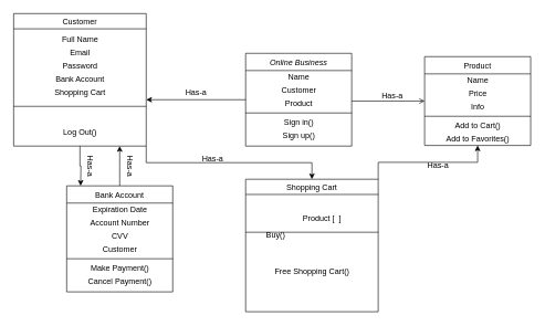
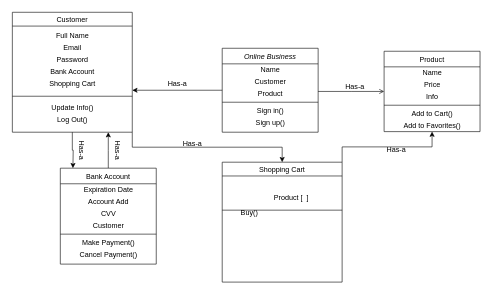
  <mxCell id="0" />
  <mxCell id="1" parent="0" />
  <mxCell id="2" value="Online Business" style="swimlane;fontStyle=2;align=center;verticalAlign=top;childLayout=stackLayout;horizontal=1;startSize=26;horizontalStack=0;resizeParent=1;resizeLast=0;collapsible=1;marginBottom=0;rounded=0;shadow=0;strokeWidth=1;" parent="1" vertex="1"><mxGeometry x="370" y="80" width="160" height="140" as="geometry"><mxRectangle x="230" y="140" width="160" height="26" as="alternateBounds" /></mxGeometry></mxCell>
  <mxCell id="3" value="Name" style="text;html=1;resizable=0;autosize=1;align=center;verticalAlign=middle;points=[];fillColor=none;strokeColor=none;rounded=0;" vertex="1" parent="2"><mxGeometry y="26" width="160" height="20" as="geometry" /></mxCell>
  <mxCell id="4" value="Customer" style="text;html=1;resizable=0;autosize=1;align=center;verticalAlign=middle;points=[];fillColor=none;strokeColor=none;rounded=0;" vertex="1" parent="2"><mxGeometry y="46" width="160" height="20" as="geometry" /></mxCell>
  <mxCell id="5" value="Product" style="text;html=1;resizable=0;autosize=1;align=center;verticalAlign=middle;points=[];fillColor=none;strokeColor=none;rounded=0;" vertex="1" parent="2"><mxGeometry y="66" width="160" height="20" as="geometry" /></mxCell>
  <mxCell id="6" value="" style="line;html=1;strokeWidth=1;align=left;verticalAlign=middle;spacingTop=-1;spacingLeft=3;spacingRight=3;rotatable=0;labelPosition=right;points=[];portConstraint=eastwest;" parent="2" vertex="1"><mxGeometry y="86" width="160" height="8" as="geometry" /></mxCell>
  <mxCell id="7" value="Sign in()" style="text;html=1;resizable=0;autosize=1;align=center;verticalAlign=middle;points=[];fillColor=none;strokeColor=none;rounded=0;" vertex="1" parent="2"><mxGeometry y="94" width="160" height="20" as="geometry" /></mxCell>
  <mxCell id="8" value="Sign up()" style="text;html=1;resizable=0;autosize=1;align=center;verticalAlign=middle;points=[];fillColor=none;strokeColor=none;rounded=0;" vertex="1" parent="2"><mxGeometry y="114" width="160" height="20" as="geometry" /></mxCell>
  <mxCell id="9" style="edgeStyle=orthogonalEdgeStyle;rounded=0;orthogonalLoop=1;jettySize=auto;html=1;exitX=0.5;exitY=0;exitDx=0;exitDy=0;" edge="1" parent="1" source="10"><mxGeometry relative="1" as="geometry"><mxPoint x="180" y="220" as="targetPoint" /></mxGeometry></mxCell>
  <mxCell id="10" value="Bank Account" style="swimlane;fontStyle=0;align=center;verticalAlign=top;childLayout=stackLayout;horizontal=1;startSize=26;horizontalStack=0;resizeParent=1;resizeLast=0;collapsible=1;marginBottom=0;rounded=0;shadow=0;strokeWidth=1;" parent="1" vertex="1"><mxGeometry x="100" y="280" width="160" height="160" as="geometry"><mxRectangle x="130" y="380" width="160" height="26" as="alternateBounds" /></mxGeometry></mxCell>
  <mxCell id="11" value="Expiration Date" style="text;html=1;resizable=0;autosize=1;align=center;verticalAlign=middle;points=[];fillColor=none;strokeColor=none;rounded=0;" vertex="1" parent="10"><mxGeometry y="26" width="160" height="20" as="geometry" /></mxCell>
- <mxCell id="12" value="Account Number" style="text;html=1;resizable=0;autosize=1;align=center;verticalAlign=middle;points=[];fillColor=none;strokeColor=none;rounded=0;" vertex="1" parent="10"><mxGeometry y="46" width="160" height="20" as="geometry" /></mxCell>
+ <mxCell id="12" value="Account Add" style="text;html=1;resizable=0;autosize=1;align=center;verticalAlign=middle;points=[];fillColor=none;strokeColor=none;rounded=0;" vertex="1" parent="10"><mxGeometry y="46" width="160" height="20" as="geometry" /></mxCell>
  <mxCell id="13" value="CVV" style="text;html=1;resizable=0;autosize=1;align=center;verticalAlign=middle;points=[];fillColor=none;strokeColor=none;rounded=0;" vertex="1" parent="10"><mxGeometry y="66" width="160" height="20" as="geometry" /></mxCell>
  <mxCell id="14" value="Customer" style="text;html=1;resizable=0;autosize=1;align=center;verticalAlign=middle;points=[];fillColor=none;strokeColor=none;rounded=0;" vertex="1" parent="10"><mxGeometry y="86" width="160" height="20" as="geometry" /></mxCell>
  <mxCell id="15" value="" style="line;html=1;strokeWidth=1;align=left;verticalAlign=middle;spacingTop=-1;spacingLeft=3;spacingRight=3;rotatable=0;labelPosition=right;points=[];portConstraint=eastwest;" parent="10" vertex="1"><mxGeometry y="106" width="160" height="8" as="geometry" /></mxCell>
  <mxCell id="16" value="Make Payment()" style="text;html=1;resizable=0;autosize=1;align=center;verticalAlign=middle;points=[];fillColor=none;strokeColor=none;rounded=0;" vertex="1" parent="10"><mxGeometry y="114" width="160" height="20" as="geometry" /></mxCell>
  <mxCell id="17" value="Cancel Payment()" style="text;html=1;resizable=0;autosize=1;align=center;verticalAlign=middle;points=[];fillColor=none;strokeColor=none;rounded=0;" vertex="1" parent="10"><mxGeometry y="134" width="160" height="20" as="geometry" /></mxCell>
  <mxCell id="18" value="Product" style="swimlane;fontStyle=0;align=center;verticalAlign=top;childLayout=stackLayout;horizontal=1;startSize=26;horizontalStack=0;resizeParent=1;resizeLast=0;collapsible=1;marginBottom=0;rounded=0;shadow=0;strokeWidth=1;" parent="1" vertex="1"><mxGeometry x="640" y="85" width="160" height="134" as="geometry"><mxRectangle x="550" y="140" width="160" height="26" as="alternateBounds" /></mxGeometry></mxCell>
  <mxCell id="19" value="Name" style="text;html=1;resizable=0;autosize=1;align=center;verticalAlign=middle;points=[];fillColor=none;strokeColor=none;rounded=0;" vertex="1" parent="18"><mxGeometry y="26" width="160" height="20" as="geometry" /></mxCell>
  <mxCell id="20" value="Price" style="text;html=1;resizable=0;autosize=1;align=center;verticalAlign=middle;points=[];fillColor=none;strokeColor=none;rounded=0;" vertex="1" parent="18"><mxGeometry y="46" width="160" height="20" as="geometry" /></mxCell>
  <mxCell id="21" value="Info" style="text;html=1;resizable=0;autosize=1;align=center;verticalAlign=middle;points=[];fillColor=none;strokeColor=none;rounded=0;" vertex="1" parent="18"><mxGeometry y="66" width="160" height="20" as="geometry" /></mxCell>
  <mxCell id="22" value="" style="line;html=1;strokeWidth=1;align=left;verticalAlign=middle;spacingTop=-1;spacingLeft=3;spacingRight=3;rotatable=0;labelPosition=right;points=[];portConstraint=eastwest;" parent="18" vertex="1"><mxGeometry y="86" width="160" height="8" as="geometry" /></mxCell>
  <mxCell id="23" value="Add to Cart()" style="text;html=1;resizable=0;autosize=1;align=center;verticalAlign=middle;points=[];fillColor=none;strokeColor=none;rounded=0;" vertex="1" parent="18"><mxGeometry y="94" width="160" height="20" as="geometry" /></mxCell>
  <mxCell id="24" value="Add to Favorites()" style="text;html=1;resizable=0;autosize=1;align=center;verticalAlign=middle;points=[];fillColor=none;strokeColor=none;rounded=0;" vertex="1" parent="18"><mxGeometry y="114" width="160" height="20" as="geometry" /></mxCell>
  <mxCell id="25" value="" style="endArrow=open;shadow=0;strokeWidth=1;rounded=0;endFill=1;edgeStyle=elbowEdgeStyle;elbow=vertical;" parent="1" source="2" target="18" edge="1"><mxGeometry x="0.5" y="41" relative="1" as="geometry"><mxPoint x="370" y="142" as="sourcePoint" /><mxPoint x="530" y="142" as="targetPoint" /><mxPoint x="-40" y="32" as="offset" /></mxGeometry></mxCell>
  <mxCell id="26" value="Has-a" style="text;html=1;resizable=0;points=[];;align=center;verticalAlign=middle;labelBackgroundColor=none;rounded=0;shadow=0;strokeWidth=1;fontSize=12;" parent="25" vertex="1" connectable="0"><mxGeometry x="0.5" y="49" relative="1" as="geometry"><mxPoint x="-23" y="40" as="offset" /></mxGeometry></mxCell>
  <mxCell id="27" value="Has-a" style="text;html=1;align=center;verticalAlign=middle;resizable=0;points=[];autosize=1;strokeColor=none;fillColor=none;" vertex="1" parent="1"><mxGeometry x="270" y="130" width="50" height="20" as="geometry" /></mxCell>
  <mxCell id="28" style="edgeStyle=orthogonalEdgeStyle;rounded=0;orthogonalLoop=1;jettySize=auto;html=1;exitX=0.5;exitY=1;exitDx=0;exitDy=0;" edge="1" parent="1" source="30"><mxGeometry relative="1" as="geometry"><mxPoint x="121" y="260" as="sourcePoint" /><mxPoint x="121" y="280" as="targetPoint" /></mxGeometry></mxCell>
  <mxCell id="29" style="edgeStyle=orthogonalEdgeStyle;rounded=0;orthogonalLoop=1;jettySize=auto;html=1;exitX=1;exitY=1;exitDx=0;exitDy=0;" edge="1" parent="1" source="30" target="43"><mxGeometry relative="1" as="geometry"><mxPoint x="470" y="310" as="targetPoint" /></mxGeometry></mxCell>
  <mxCell id="30" value="Customer" style="swimlane;fontStyle=0;startSize=23;" vertex="1" parent="1"><mxGeometry x="20" y="20" width="200" height="200" as="geometry" /></mxCell>
  <mxCell id="31" value="Full Name" style="text;html=1;resizable=0;autosize=1;align=center;verticalAlign=middle;points=[];fillColor=none;strokeColor=none;rounded=0;" vertex="1" parent="30"><mxGeometry x="65" y="30" width="70" height="20" as="geometry" /></mxCell>
  <mxCell id="32" value="" style="endArrow=none;html=1;" edge="1" parent="30"><mxGeometry width="50" height="50" relative="1" as="geometry"><mxPoint y="140" as="sourcePoint" /><mxPoint x="200" y="140" as="targetPoint" /></mxGeometry></mxCell>
  <mxCell id="33" value="Email" style="text;html=1;resizable=0;autosize=1;align=center;verticalAlign=middle;points=[];fillColor=none;strokeColor=none;rounded=0;" vertex="1" parent="30"><mxGeometry x="75" y="50" width="50" height="20" as="geometry" /></mxCell>
  <mxCell id="34" value="Password" style="text;html=1;resizable=0;autosize=1;align=center;verticalAlign=middle;points=[];fillColor=none;strokeColor=none;rounded=0;" vertex="1" parent="30"><mxGeometry x="65" y="70" width="70" height="20" as="geometry" /></mxCell>
  <mxCell id="35" value="Bank Account" style="text;html=1;resizable=0;autosize=1;align=center;verticalAlign=middle;points=[];fillColor=none;strokeColor=none;rounded=0;" vertex="1" parent="30"><mxGeometry x="55" y="90" width="90" height="20" as="geometry" /></mxCell>
+ <mxCell id="36" value="Update Info()" style="text;html=1;resizable=0;autosize=1;align=center;verticalAlign=middle;points=[];fillColor=none;strokeColor=none;rounded=0;" vertex="1" parent="30"><mxGeometry x="55" y="150" width="90" height="20" as="geometry" /></mxCell>
  <mxCell id="37" value="Log Out()" style="text;html=1;resizable=0;autosize=1;align=center;verticalAlign=middle;points=[];fillColor=none;strokeColor=none;rounded=0;" vertex="1" parent="30"><mxGeometry x="65" y="170" width="70" height="20" as="geometry" /></mxCell>
  <mxCell id="38" value="Shopping Cart" style="text;html=1;resizable=0;autosize=1;align=center;verticalAlign=middle;points=[];fillColor=none;strokeColor=none;rounded=0;" vertex="1" parent="30"><mxGeometry x="55" y="110" width="90" height="20" as="geometry" /></mxCell>
  <mxCell id="39" style="edgeStyle=orthogonalEdgeStyle;rounded=0;orthogonalLoop=1;jettySize=auto;html=1;" edge="1" parent="1" source="5"><mxGeometry relative="1" as="geometry"><mxPoint x="220" y="150" as="targetPoint" /><Array as="points"><mxPoint x="220" y="150" /></Array></mxGeometry></mxCell>
  <mxCell id="40" value="Has-a" style="text;html=1;resizable=0;autosize=1;align=center;verticalAlign=middle;points=[];fillColor=none;strokeColor=none;rounded=0;rotation=90;" vertex="1" parent="1"><mxGeometry x="110" y="240" width="50" height="20" as="geometry" /></mxCell>
  <mxCell id="41" value="Has-a" style="text;html=1;resizable=0;autosize=1;align=center;verticalAlign=middle;points=[];fillColor=none;strokeColor=none;rounded=0;rotation=90;" vertex="1" parent="1"><mxGeometry x="170" y="240" width="50" height="20" as="geometry" /></mxCell>
  <mxCell id="42" style="edgeStyle=orthogonalEdgeStyle;rounded=0;orthogonalLoop=1;jettySize=auto;html=1;exitX=1;exitY=0;exitDx=0;exitDy=0;entryX=0.5;entryY=1;entryDx=0;entryDy=0;" edge="1" parent="1" source="43" target="18"><mxGeometry relative="1" as="geometry" /></mxCell>
  <mxCell id="43" value="Shopping Cart" style="swimlane;fontStyle=0" vertex="1" parent="1"><mxGeometry x="370" y="270" width="200" height="200" as="geometry" /></mxCell>
  <mxCell id="44" value="Product [&amp;nbsp; ]" style="text;html=1;resizable=0;autosize=1;align=center;verticalAlign=middle;points=[];fillColor=none;strokeColor=none;rounded=0;" vertex="1" parent="43"><mxGeometry x="80" y="50" width="70" height="20" as="geometry" /></mxCell>
  <mxCell id="45" value="" style="endArrow=none;html=1;" edge="1" parent="43"><mxGeometry width="50" height="50" relative="1" as="geometry"><mxPoint y="80" as="sourcePoint" /><mxPoint x="200" y="80" as="targetPoint" /></mxGeometry></mxCell>
  <mxCell id="46" value="Buy()" style="text;html=1;resizable=0;autosize=1;align=center;verticalAlign=middle;points=[];fillColor=none;strokeColor=none;rounded=0;" vertex="1" parent="43"><mxGeometry x="25" y="75" width="40" height="20" as="geometry" /></mxCell>
- <mxCell id="47" value="Free Shopping Cart()" style="text;html=1;resizable=0;autosize=1;align=center;verticalAlign=middle;points=[];fillColor=none;strokeColor=none;rounded=0;" vertex="1" parent="43"><mxGeometry x="35" y="130" width="130" height="20" as="geometry" /></mxCell>
  <mxCell id="48" value="Has-a" style="text;html=1;resizable=0;autosize=1;align=center;verticalAlign=middle;points=[];fillColor=none;strokeColor=none;rounded=0;" vertex="1" parent="1"><mxGeometry x="295" y="230" width="50" height="20" as="geometry" /></mxCell>
  <mxCell id="49" value="Has-a" style="text;html=1;resizable=0;autosize=1;align=center;verticalAlign=middle;points=[];fillColor=none;strokeColor=none;rounded=0;" vertex="1" parent="1"><mxGeometry x="635" y="240" width="50" height="20" as="geometry" /></mxCell>
